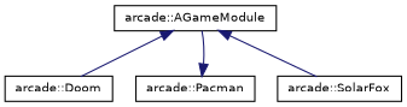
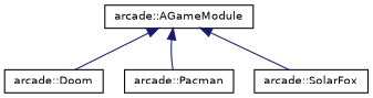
  digraph {
    node [color=black fillcolor=white fontname=Helvetica fontsize=10 shape=record style=filled]
    edge [color=midnightblue dir=back fontname=Helvetica fontsize=10 labelfontname=Helvetica labelfontsize=10 style=solid]
    n1 [height=0.2 label="arcade::AGameModule" width=0.4]
    n2 [height=0.2 label="arcade::Doom" width=0.4]
    n3 [height=0.2 label="arcade::Pacman" width=0.4]
    n4 [height=0.2 label="arcade::SolarFox" width=0.4]
    n1 -> n2
-   n3 -> n1
+   n1 -> n3
    n1 -> n4
  }
